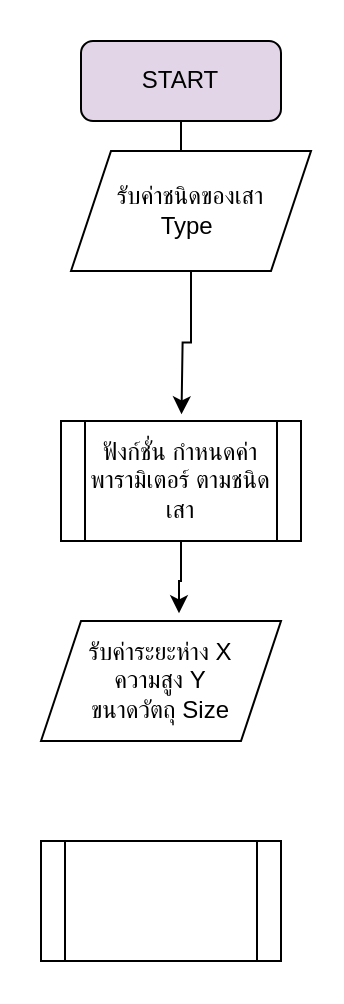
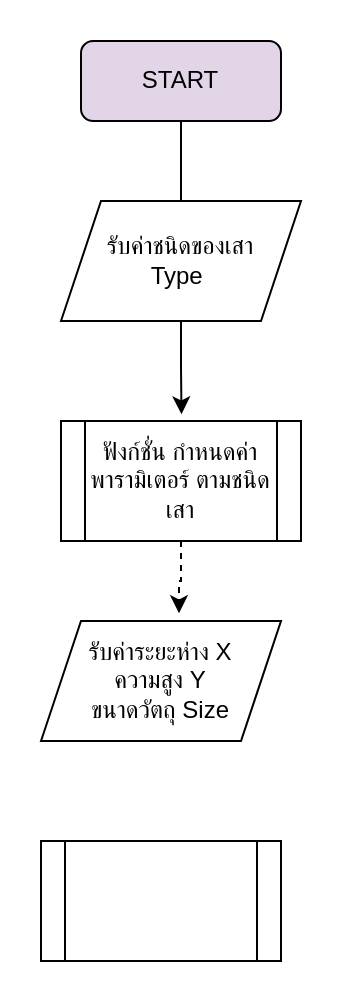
  <mxCell id="0" />
  <mxCell id="1" parent="0" />
  <mxCell id="2" style="edgeStyle=orthogonalEdgeStyle;rounded=0;orthogonalLoop=1;jettySize=auto;html=1;entryX=0.5;entryY=0;entryDx=0;entryDy=0;endArrow=none;" edge="1" parent="1" source="3" target="5"><mxGeometry relative="1" as="geometry" /></mxCell>
  <mxCell id="3" value="START" style="rounded=1;whiteSpace=wrap;html=1;fillColor=#e1d5e7;" vertex="1" parent="1"><mxGeometry x="40" y="20" width="100" height="40" as="geometry" /></mxCell>
  <mxCell id="4" style="edgeStyle=orthogonalEdgeStyle;rounded=0;orthogonalLoop=1;jettySize=auto;html=1;entryX=0.535;entryY=-0.048;entryDx=0;entryDy=0;entryPerimeter=0;" edge="1" parent="1" source="5"><mxGeometry relative="1" as="geometry"><mxPoint x="90.25" y="206.64" as="targetPoint" /></mxGeometry></mxCell>
- <mxCell id="5" value="รับค่าชนิดของเสา&lt;br&gt;Type&amp;nbsp;" style="shape=parallelogram;perimeter=parallelogramPerimeter;whiteSpace=wrap;html=1;fixedSize=1;" vertex="1" parent="1"><mxGeometry x="35" y="75" width="120" height="60" as="geometry" /></mxCell>
- <mxCell id="6" style="edgeStyle=orthogonalEdgeStyle;rounded=0;orthogonalLoop=1;jettySize=auto;html=1;entryX=0.575;entryY=-0.064;entryDx=0;entryDy=0;entryPerimeter=0;" edge="1" parent="1" source="7" target="8"><mxGeometry relative="1" as="geometry" /></mxCell>
+ <mxCell id="5" value="รับค่าชนิดของเสา&lt;br&gt;Type&amp;nbsp;" style="shape=parallelogram;perimeter=parallelogramPerimeter;whiteSpace=wrap;html=1;fixedSize=1;" vertex="1" parent="1"><mxGeometry x="30" y="100" width="120" height="60" as="geometry" /></mxCell>
+ <mxCell id="6" style="edgeStyle=orthogonalEdgeStyle;rounded=0;orthogonalLoop=1;jettySize=auto;html=1;entryX=0.575;entryY=-0.064;entryDx=0;entryDy=0;entryPerimeter=0;dashed=1;" edge="1" parent="1" source="7" target="8"><mxGeometry relative="1" as="geometry" /></mxCell>
  <mxCell id="7" value="ฟังก์ชั่น กำหนดค่า&lt;br&gt;พารามิเตอร์ ตามชนิดเสา" style="shape=process;whiteSpace=wrap;html=1;backgroundOutline=1;" vertex="1" parent="1"><mxGeometry x="30" y="210" width="120" height="60" as="geometry" /></mxCell>
  <mxCell id="8" value="รับค่าระยะห่าง X&lt;br&gt;ความสูง Y&lt;br&gt;ขนาดวัตถุ Size" style="shape=parallelogram;perimeter=parallelogramPerimeter;whiteSpace=wrap;html=1;fixedSize=1;" vertex="1" parent="1"><mxGeometry x="20" y="310" width="120" height="60" as="geometry" /></mxCell>
  <mxCell id="9" value="" style="shape=process;whiteSpace=wrap;html=1;backgroundOutline=1;" vertex="1" parent="1"><mxGeometry x="20" y="420" width="120" height="60" as="geometry" /></mxCell>
